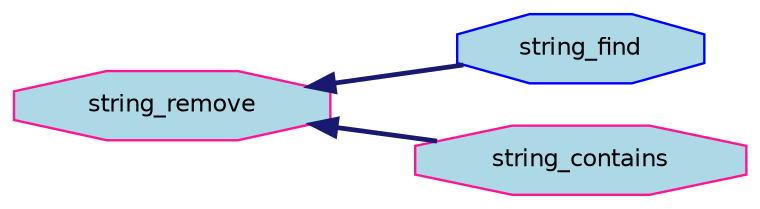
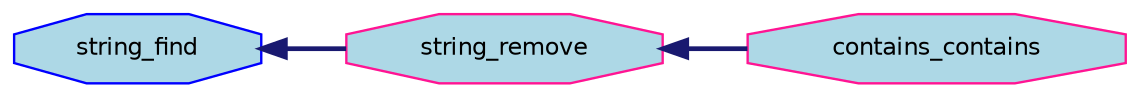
  digraph {
    rankdir=LR
    node [color=deeppink fillcolor=lightblue fontname=Helvetica fontsize=10 shape=octagon style=filled]
    edge [color=midnightblue dir=back fontname=Helvetica fontsize=10 labelfontname=Helvetica labelfontsize=10 style=bold]
    n1 [color=blue fontcolor=black height=0.2 label=string_find width=0.4]
    n2 [height=0.2 label=string_remove width=0.4]
-   n3 [height=0.2 label=string_contains width=0.4]
-   n2 -> n1
+   n3 [height=0.2 label=contains_contains width=0.4]
+   n1 -> n2
    n2 -> n3
  }
